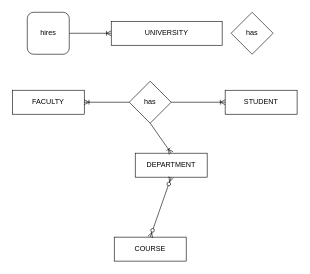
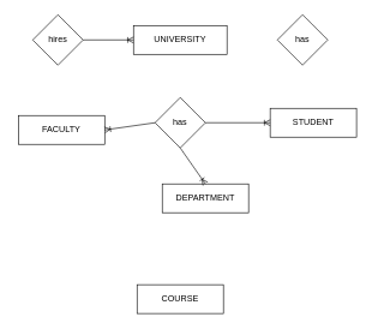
  <mxCell id="0" />
  <mxCell id="1" parent="0" />
- <mxCell id="2" value="UNIVERSITY" style="rounded=0;whiteSpace=wrap;html=1;" vertex="1" parent="1"><mxGeometry x="185" y="35" width="185" height="40" as="geometry" /></mxCell>
+ <mxCell id="2" value="UNIVERSITY" style="rounded=0;whiteSpace=wrap;html=1;" vertex="1" parent="1"><mxGeometry x="185" y="35" width="130" height="40" as="geometry" /></mxCell>
  <mxCell id="3" value="has" style="rhombus;whiteSpace=wrap;html=1;" vertex="1" parent="1"><mxGeometry x="215" y="135" width="70" height="70" as="geometry" /></mxCell>
  <mxCell id="4" value="DEPARTMENT" style="rounded=0;whiteSpace=wrap;html=1;" vertex="1" parent="1"><mxGeometry x="225" y="255" width="120" height="40" as="geometry" /></mxCell>
- <mxCell id="5" value="FACULTY" style="rounded=0;whiteSpace=wrap;html=1;" vertex="1" parent="1"><mxGeometry x="20" y="150" width="120" height="40" as="geometry" /></mxCell>
+ <mxCell id="5" value="FACULTY" style="rounded=0;whiteSpace=wrap;html=1;" vertex="1" parent="1"><mxGeometry x="25" y="160" width="120" height="40" as="geometry" /></mxCell>
  <mxCell id="6" value="STUDENT" style="rounded=0;whiteSpace=wrap;html=1;" vertex="1" parent="1"><mxGeometry x="375" y="150" width="120" height="40" as="geometry" /></mxCell>
  <mxCell id="7" value="" style="fontSize=12;html=1;endArrow=ERoneToMany;rounded=0;exitX=1;exitY=0.5;exitDx=0;exitDy=0;entryX=0;entryY=0.5;entryDx=0;entryDy=0;" edge="1" parent="1" source="13" target="2"><mxGeometry width="100" height="100" relative="1" as="geometry"><mxPoint x="190" y="165" as="sourcePoint" /><mxPoint x="250" y="75" as="targetPoint" /></mxGeometry></mxCell>
  <mxCell id="8" value="" style="fontSize=12;html=1;endArrow=ERoneToMany;rounded=0;entryX=1;entryY=0.5;entryDx=0;entryDy=0;exitX=0;exitY=0.5;exitDx=0;exitDy=0;" edge="1" parent="1" source="3" target="5"><mxGeometry width="100" height="100" relative="1" as="geometry"><mxPoint x="195" y="335" as="sourcePoint" /><mxPoint x="295" y="235" as="targetPoint" /></mxGeometry></mxCell>
  <mxCell id="9" value="" style="fontSize=12;html=1;endArrow=ERoneToMany;rounded=0;entryX=0;entryY=0.5;entryDx=0;entryDy=0;exitX=1;exitY=0.5;exitDx=0;exitDy=0;" edge="1" parent="1" source="3" target="6"><mxGeometry width="100" height="100" relative="1" as="geometry"><mxPoint x="195" y="335" as="sourcePoint" /><mxPoint x="295" y="235" as="targetPoint" /></mxGeometry></mxCell>
  <mxCell id="10" value="" style="fontSize=12;html=1;endArrow=ERoneToMany;rounded=0;entryX=0.5;entryY=0;entryDx=0;entryDy=0;exitX=0.5;exitY=1;exitDx=0;exitDy=0;" edge="1" parent="1" source="3" target="4"><mxGeometry width="100" height="100" relative="1" as="geometry"><mxPoint x="195" y="335" as="sourcePoint" /><mxPoint x="295" y="235" as="targetPoint" /></mxGeometry></mxCell>
  <mxCell id="11" value="COURSE" style="rounded=0;whiteSpace=wrap;html=1;" vertex="1" parent="1"><mxGeometry x="190" y="395" width="120" height="40" as="geometry" /></mxCell>
- <mxCell id="12" value="" style="fontSize=12;html=1;endArrow=ERzeroToMany;endFill=1;startArrow=ERzeroToMany;rounded=0;entryX=0.5;entryY=1;entryDx=0;entryDy=0;exitX=0.5;exitY=0;exitDx=0;exitDy=0;" edge="1" parent="1" source="11" target="4"><mxGeometry width="100" height="100" relative="1" as="geometry"><mxPoint x="195" y="335" as="sourcePoint" /><mxPoint x="295" y="235" as="targetPoint" /></mxGeometry></mxCell>
- <mxCell id="13" value="hires" style="whiteSpace=wrap;html=1;rounded=1;" vertex="1" parent="1"><mxGeometry x="45" y="20" width="70" height="70" as="geometry" /></mxCell>
+ <mxCell id="13" value="hires" style="rhombus;whiteSpace=wrap;html=1;" vertex="1" parent="1"><mxGeometry x="45" y="20" width="70" height="70" as="geometry" /></mxCell>
  <mxCell id="14" value="has" style="rhombus;whiteSpace=wrap;html=1;" vertex="1" parent="1"><mxGeometry x="385" y="20" width="70" height="70" as="geometry" /></mxCell>
